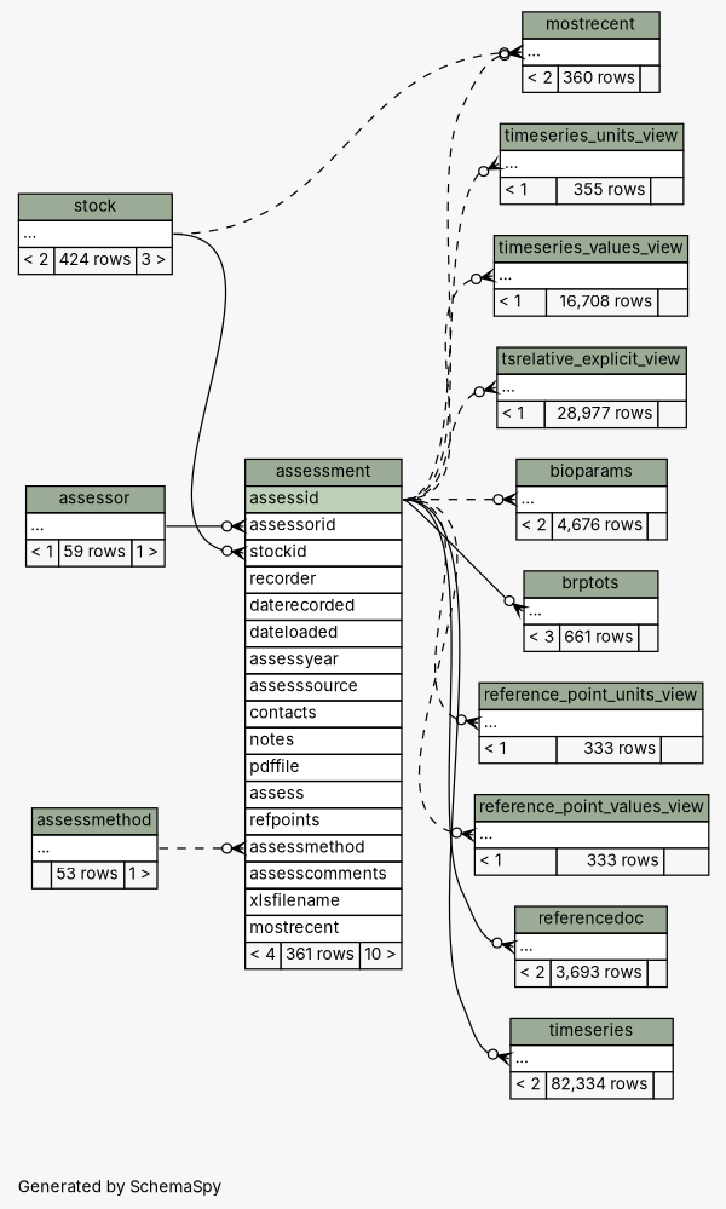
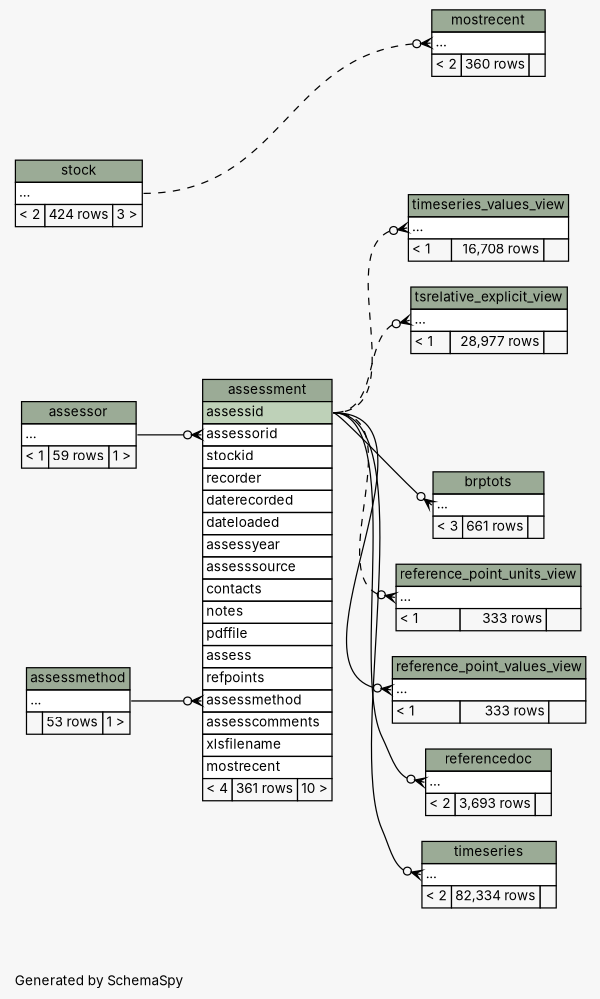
  digraph {
    bgcolor="#f7f7f7"
    fontname=Inter
    fontsize=11
    label="\nGenerated by SchemaSpy"
    labeljust=l
    nodesep=0.18
    rankdir=RL
    ranksep=0.46
    node [fontname=Inter fontsize=11 shape=plaintext]
    edge [arrowhead=none arrowsize=0.8 arrowtail=crowodot dir=back fontname=Inter headport="assessid:e" tailport="elipses:w" style=dashed]
    n1 [label=<     <TABLE BORDER="0" CELLBORDER="1" CELLSPACING="0" BGCOLOR="#ffffff">       <TR><TD COLSPAN="3" BGCOLOR="#9bab96" ALIGN="CENTER">assessment</TD></TR>       <TR><TD PORT="assessid" COLSPAN="3" BGCOLOR="#bed1b8" ALIGN="LEFT">assessid</TD></TR>       <TR><TD PORT="assessorid" COLSPAN="3" ALIGN="LEFT">assessorid</TD></TR>       <TR><TD PORT="stockid" COLSPAN="3" ALIGN="LEFT">stockid</TD></TR>       <TR><TD PORT="recorder" COLSPAN="3" ALIGN="LEFT">recorder</TD></TR>       <TR><TD PORT="daterecorded" COLSPAN="3" ALIGN="LEFT">daterecorded</TD></TR>       <TR><TD PORT="dateloaded" COLSPAN="3" ALIGN="LEFT">dateloaded</TD></TR>       <TR><TD PORT="assessyear" COLSPAN="3" ALIGN="LEFT">assessyear</TD></TR>       <TR><TD PORT="assesssource" COLSPAN="3" ALIGN="LEFT">assesssource</TD></TR>       <TR><TD PORT="contacts" COLSPAN="3" ALIGN="LEFT">contacts</TD></TR>       <TR><TD PORT="notes" COLSPAN="3" ALIGN="LEFT">notes</TD></TR>       <TR><TD PORT="pdffile" COLSPAN="3" ALIGN="LEFT">pdffile</TD></TR>       <TR><TD PORT="assess" COLSPAN="3" ALIGN="LEFT">assess</TD></TR>       <TR><TD PORT="refpoints" COLSPAN="3" ALIGN="LEFT">refpoints</TD></TR>       <TR><TD PORT="assessmethod" COLSPAN="3" ALIGN="LEFT">assessmethod</TD></TR>       <TR><TD PORT="assesscomments" COLSPAN="3" ALIGN="LEFT">assesscomments</TD></TR>       <TR><TD PORT="xlsfilename" COLSPAN="3" ALIGN="LEFT">xlsfilename</TD></TR>       <TR><TD PORT="mostrecent" COLSPAN="3" ALIGN="LEFT">mostrecent</TD></TR>       <TR><TD ALIGN="LEFT" BGCOLOR="#f7f7f7">&lt; 4</TD><TD ALIGN="RIGHT" BGCOLOR="#f7f7f7">361 rows</TD><TD ALIGN="RIGHT" BGCOLOR="#f7f7f7">10 &gt;</TD></TR>     </TABLE>>]
    n2 [label=<     <TABLE BORDER="0" CELLBORDER="1" CELLSPACING="0" BGCOLOR="#ffffff">       <TR><TD COLSPAN="3" BGCOLOR="#9bab96" ALIGN="CENTER">assessmethod</TD></TR>       <TR><TD PORT="elipses" COLSPAN="3" ALIGN="LEFT">...</TD></TR>       <TR><TD ALIGN="LEFT" BGCOLOR="#f7f7f7">  </TD><TD ALIGN="RIGHT" BGCOLOR="#f7f7f7">53 rows</TD><TD ALIGN="RIGHT" BGCOLOR="#f7f7f7">1 &gt;</TD></TR>     </TABLE>>]
    n3 [label=<     <TABLE BORDER="0" CELLBORDER="1" CELLSPACING="0" BGCOLOR="#ffffff">       <TR><TD COLSPAN="3" BGCOLOR="#9bab96" ALIGN="CENTER">assessor</TD></TR>       <TR><TD PORT="elipses" COLSPAN="3" ALIGN="LEFT">...</TD></TR>       <TR><TD ALIGN="LEFT" BGCOLOR="#f7f7f7">&lt; 1</TD><TD ALIGN="RIGHT" BGCOLOR="#f7f7f7">59 rows</TD><TD ALIGN="RIGHT" BGCOLOR="#f7f7f7">1 &gt;</TD></TR>     </TABLE>>]
    n4 [label=<     <TABLE BORDER="0" CELLBORDER="1" CELLSPACING="0" BGCOLOR="#ffffff">       <TR><TD COLSPAN="3" BGCOLOR="#9bab96" ALIGN="CENTER">stock</TD></TR>       <TR><TD PORT="elipses" COLSPAN="3" ALIGN="LEFT">...</TD></TR>       <TR><TD ALIGN="LEFT" BGCOLOR="#f7f7f7">&lt; 2</TD><TD ALIGN="RIGHT" BGCOLOR="#f7f7f7">424 rows</TD><TD ALIGN="RIGHT" BGCOLOR="#f7f7f7">3 &gt;</TD></TR>     </TABLE>>]
-   n5 [label=<     <TABLE BORDER="0" CELLBORDER="1" CELLSPACING="0" BGCOLOR="#ffffff">       <TR><TD COLSPAN="3" BGCOLOR="#9bab96" ALIGN="CENTER">bioparams</TD></TR>       <TR><TD PORT="elipses" COLSPAN="3" ALIGN="LEFT">...</TD></TR>       <TR><TD ALIGN="LEFT" BGCOLOR="#f7f7f7">&lt; 2</TD><TD ALIGN="RIGHT" BGCOLOR="#f7f7f7">4,676 rows</TD><TD ALIGN="RIGHT" BGCOLOR="#f7f7f7">  </TD></TR>     </TABLE>>]
    n6 [label=<     <TABLE BORDER="0" CELLBORDER="1" CELLSPACING="0" BGCOLOR="#ffffff">       <TR><TD COLSPAN="3" BGCOLOR="#9bab96" ALIGN="CENTER">brptots</TD></TR>       <TR><TD PORT="elipses" COLSPAN="3" ALIGN="LEFT">...</TD></TR>       <TR><TD ALIGN="LEFT" BGCOLOR="#f7f7f7">&lt; 3</TD><TD ALIGN="RIGHT" BGCOLOR="#f7f7f7">661 rows</TD><TD ALIGN="RIGHT" BGCOLOR="#f7f7f7">  </TD></TR>     </TABLE>>]
    n7 [label=<     <TABLE BORDER="0" CELLBORDER="1" CELLSPACING="0" BGCOLOR="#ffffff">       <TR><TD COLSPAN="3" BGCOLOR="#9bab96" ALIGN="CENTER">mostrecent</TD></TR>       <TR><TD PORT="elipses" COLSPAN="3" ALIGN="LEFT">...</TD></TR>       <TR><TD ALIGN="LEFT" BGCOLOR="#f7f7f7">&lt; 2</TD><TD ALIGN="RIGHT" BGCOLOR="#f7f7f7">360 rows</TD><TD ALIGN="RIGHT" BGCOLOR="#f7f7f7">  </TD></TR>     </TABLE>>]
    n8 [label=<     <TABLE BORDER="0" CELLBORDER="1" CELLSPACING="0" BGCOLOR="#ffffff">       <TR><TD COLSPAN="3" BGCOLOR="#9bab96" ALIGN="CENTER">reference_point_units_view</TD></TR>       <TR><TD PORT="elipses" COLSPAN="3" ALIGN="LEFT">...</TD></TR>       <TR><TD ALIGN="LEFT" BGCOLOR="#f7f7f7">&lt; 1</TD><TD ALIGN="RIGHT" BGCOLOR="#f7f7f7">333 rows</TD><TD ALIGN="RIGHT" BGCOLOR="#f7f7f7">  </TD></TR>     </TABLE>>]
    n9 [label=<     <TABLE BORDER="0" CELLBORDER="1" CELLSPACING="0" BGCOLOR="#ffffff">       <TR><TD COLSPAN="3" BGCOLOR="#9bab96" ALIGN="CENTER">reference_point_values_view</TD></TR>       <TR><TD PORT="elipses" COLSPAN="3" ALIGN="LEFT">...</TD></TR>       <TR><TD ALIGN="LEFT" BGCOLOR="#f7f7f7">&lt; 1</TD><TD ALIGN="RIGHT" BGCOLOR="#f7f7f7">333 rows</TD><TD ALIGN="RIGHT" BGCOLOR="#f7f7f7">  </TD></TR>     </TABLE>>]
    n10 [label=<     <TABLE BORDER="0" CELLBORDER="1" CELLSPACING="0" BGCOLOR="#ffffff">       <TR><TD COLSPAN="3" BGCOLOR="#9bab96" ALIGN="CENTER">referencedoc</TD></TR>       <TR><TD PORT="elipses" COLSPAN="3" ALIGN="LEFT">...</TD></TR>       <TR><TD ALIGN="LEFT" BGCOLOR="#f7f7f7">&lt; 2</TD><TD ALIGN="RIGHT" BGCOLOR="#f7f7f7">3,693 rows</TD><TD ALIGN="RIGHT" BGCOLOR="#f7f7f7">  </TD></TR>     </TABLE>>]
    n11 [label=<     <TABLE BORDER="0" CELLBORDER="1" CELLSPACING="0" BGCOLOR="#ffffff">       <TR><TD COLSPAN="3" BGCOLOR="#9bab96" ALIGN="CENTER">timeseries</TD></TR>       <TR><TD PORT="elipses" COLSPAN="3" ALIGN="LEFT">...</TD></TR>       <TR><TD ALIGN="LEFT" BGCOLOR="#f7f7f7">&lt; 2</TD><TD ALIGN="RIGHT" BGCOLOR="#f7f7f7">82,334 rows</TD><TD ALIGN="RIGHT" BGCOLOR="#f7f7f7">  </TD></TR>     </TABLE>>]
-   n12 [label=<     <TABLE BORDER="0" CELLBORDER="1" CELLSPACING="0" BGCOLOR="#ffffff">       <TR><TD COLSPAN="3" BGCOLOR="#9bab96" ALIGN="CENTER">timeseries_units_view</TD></TR>       <TR><TD PORT="elipses" COLSPAN="3" ALIGN="LEFT">...</TD></TR>       <TR><TD ALIGN="LEFT" BGCOLOR="#f7f7f7">&lt; 1</TD><TD ALIGN="RIGHT" BGCOLOR="#f7f7f7">355 rows</TD><TD ALIGN="RIGHT" BGCOLOR="#f7f7f7">  </TD></TR>     </TABLE>>]
    n13 [label=<     <TABLE BORDER="0" CELLBORDER="1" CELLSPACING="0" BGCOLOR="#ffffff">       <TR><TD COLSPAN="3" BGCOLOR="#9bab96" ALIGN="CENTER">timeseries_values_view</TD></TR>       <TR><TD PORT="elipses" COLSPAN="3" ALIGN="LEFT">...</TD></TR>       <TR><TD ALIGN="LEFT" BGCOLOR="#f7f7f7">&lt; 1</TD><TD ALIGN="RIGHT" BGCOLOR="#f7f7f7">16,708 rows</TD><TD ALIGN="RIGHT" BGCOLOR="#f7f7f7">  </TD></TR>     </TABLE>>]
    n14 [label=<     <TABLE BORDER="0" CELLBORDER="1" CELLSPACING="0" BGCOLOR="#ffffff">       <TR><TD COLSPAN="3" BGCOLOR="#9bab96" ALIGN="CENTER">tsrelative_explicit_view</TD></TR>       <TR><TD PORT="elipses" COLSPAN="3" ALIGN="LEFT">...</TD></TR>       <TR><TD ALIGN="LEFT" BGCOLOR="#f7f7f7">&lt; 1</TD><TD ALIGN="RIGHT" BGCOLOR="#f7f7f7">28,977 rows</TD><TD ALIGN="RIGHT" BGCOLOR="#f7f7f7">  </TD></TR>     </TABLE>>]
-   n1 -> n2 [headport="elipses:e" tailport="assessmethod:w"]
+   n1 -> n2 [headport="elipses:e" tailport="assessmethod:w" style=""]
    n1 -> n3 [headport="elipses:e" tailport="assessorid:w" style=""]
-   n1 -> n4 [headport="elipses:e" tailport="stockid:w" style=""]
-   n5 -> n1
    n6 -> n1 [style=""]
-   n7 -> n1
    n7 -> n4 [headport="elipses:e"]
    n8 -> n1
-   n9 -> n1
+   n9 -> n1 [style=solid]
    n10 -> n1 [style=""]
    n11 -> n1 [style=""]
-   n12 -> n1
    n13 -> n1
    n14 -> n1
  }
